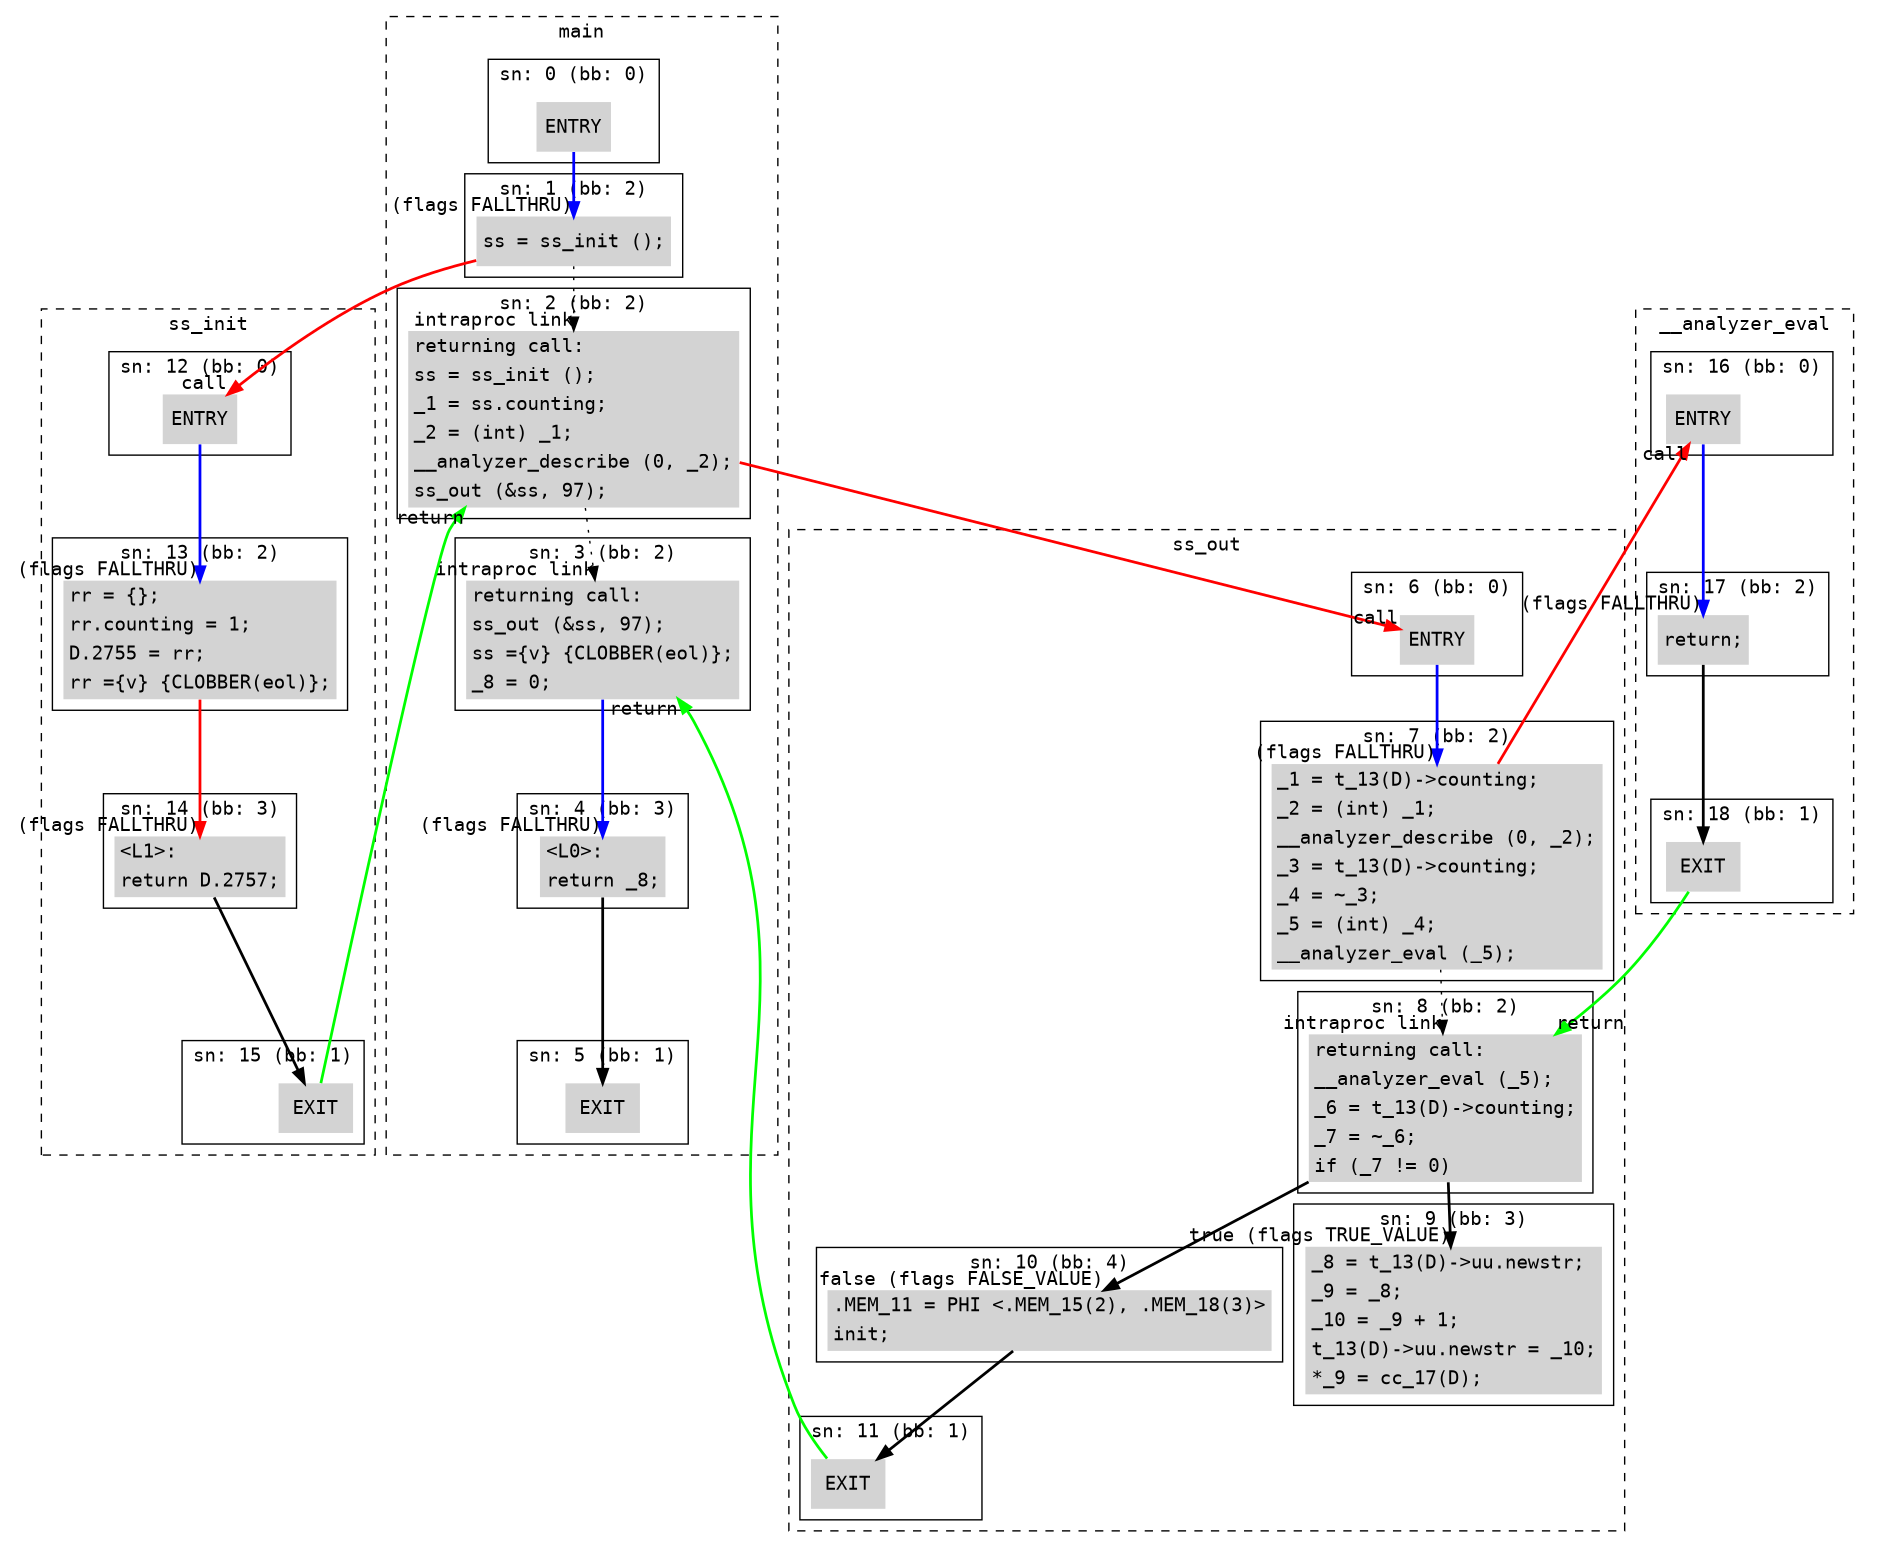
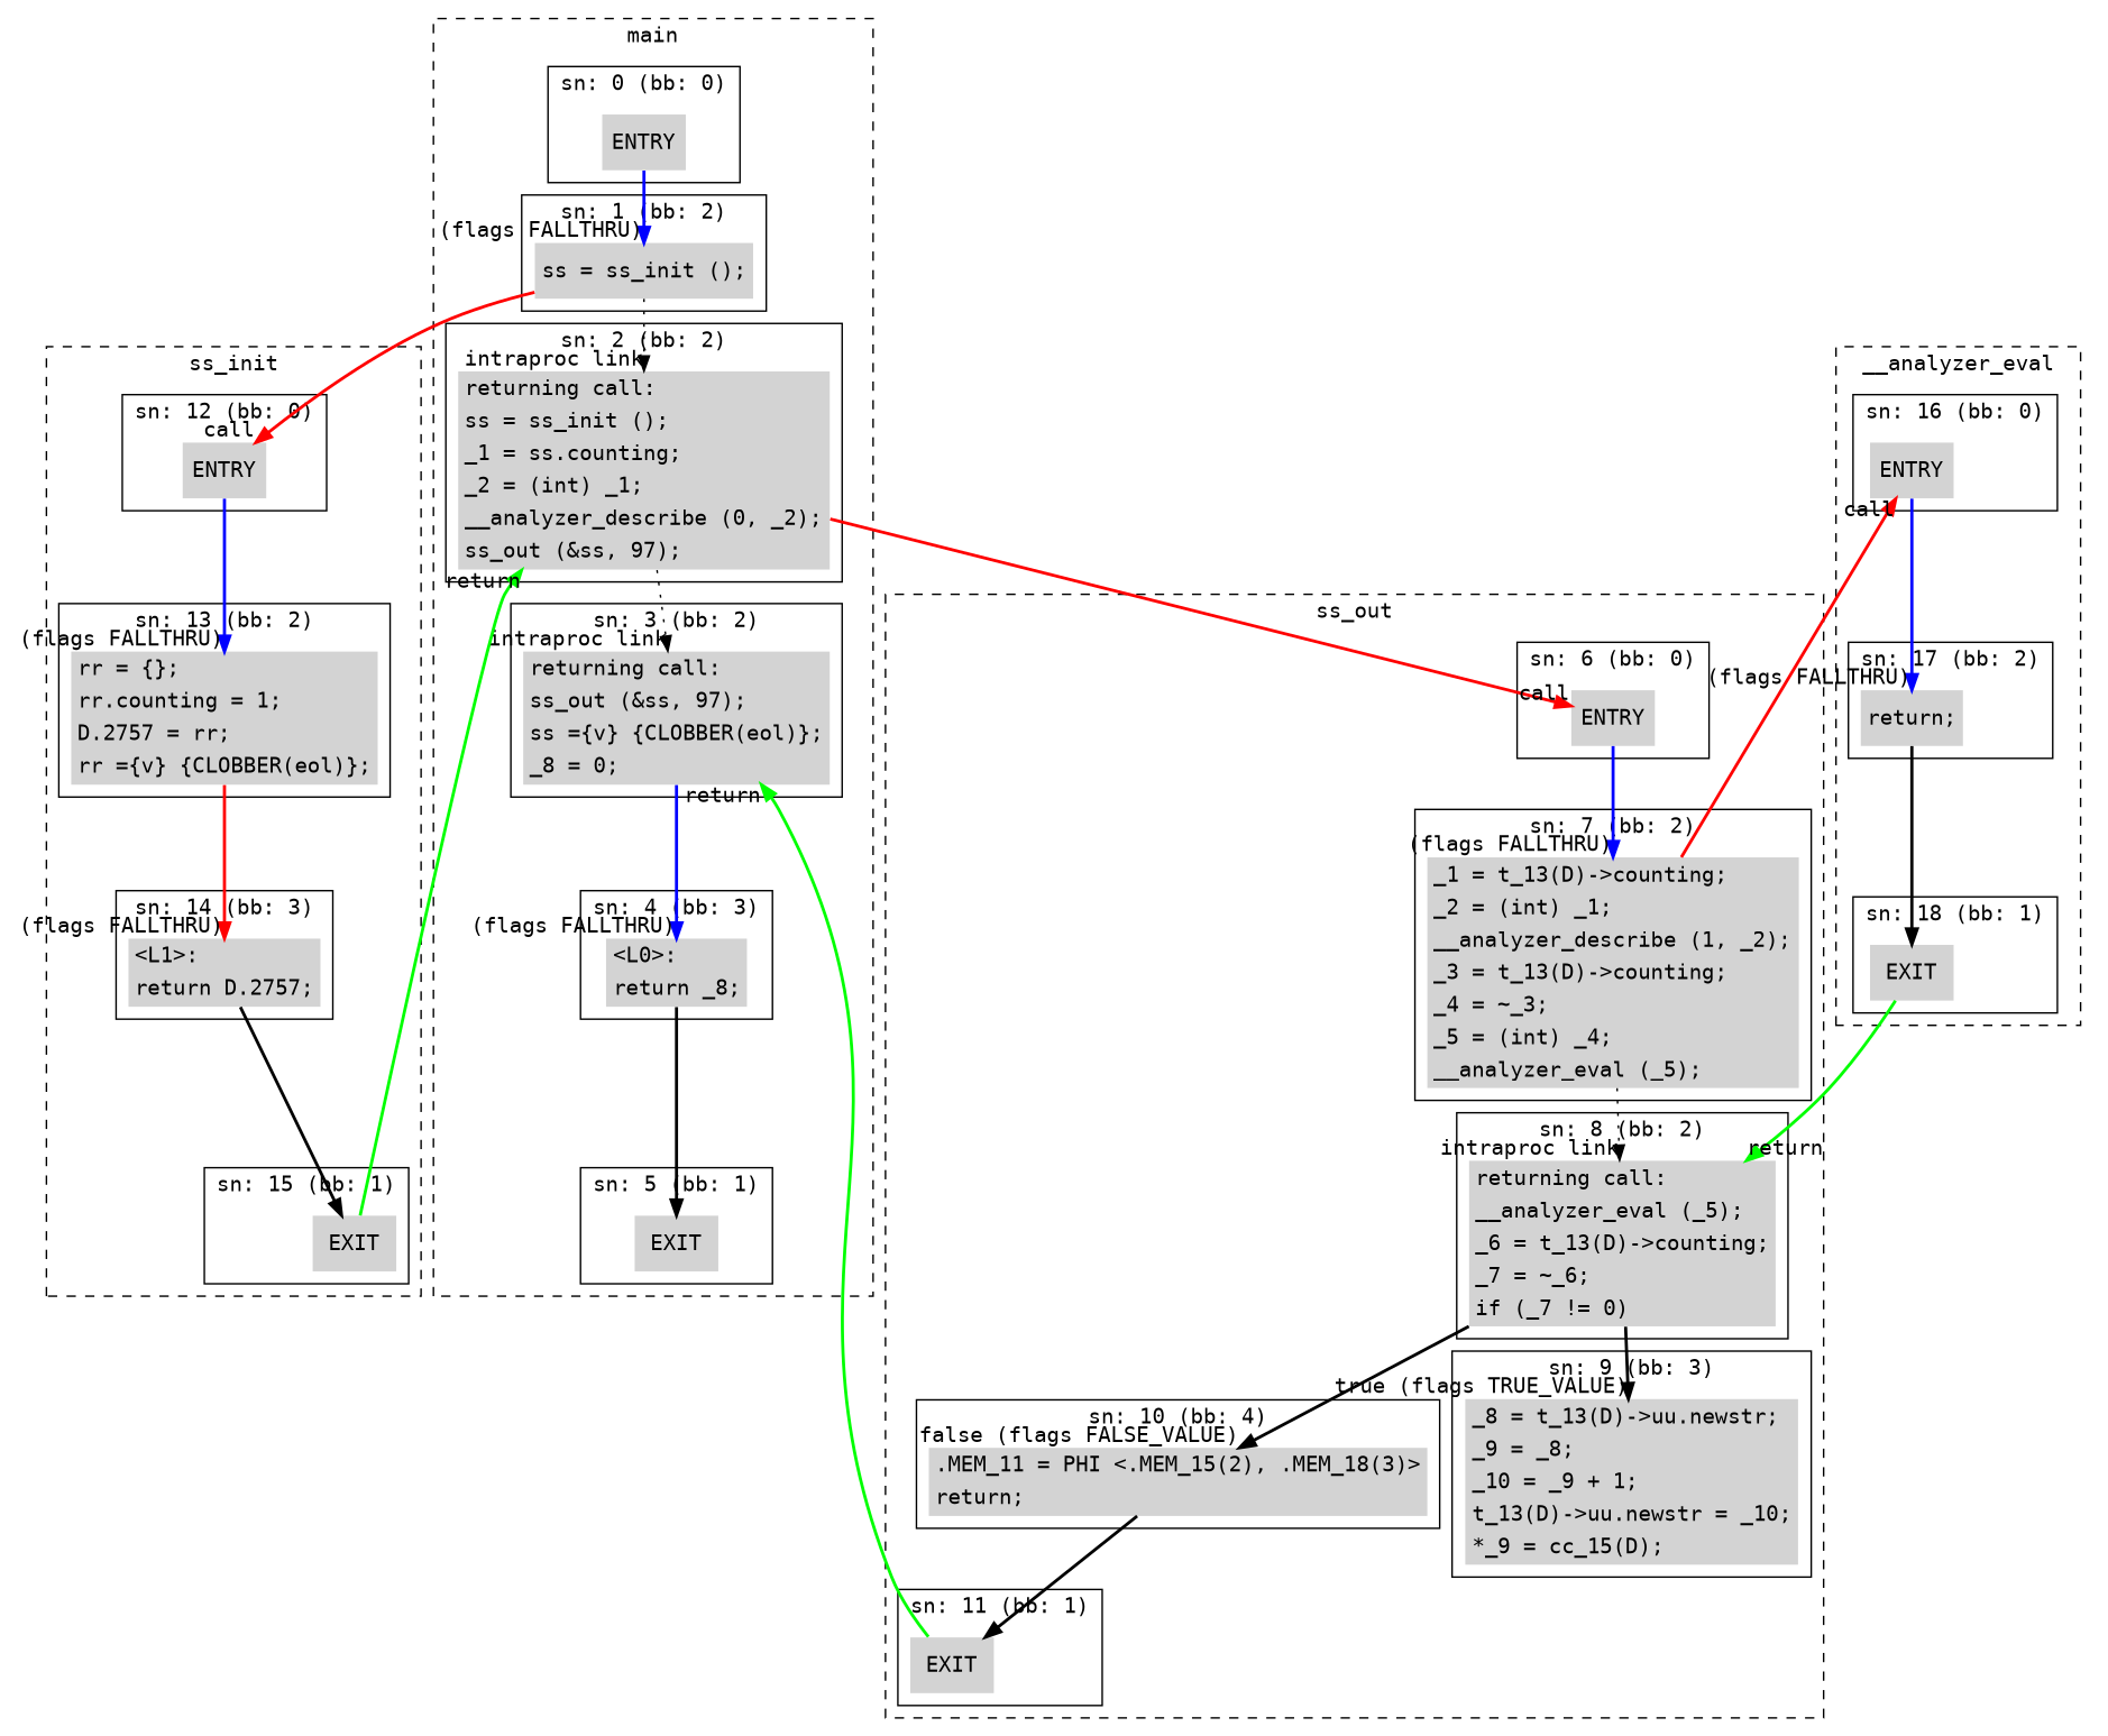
  digraph {
    compound=true
    fontname="DejaVu Sans Mono"
    node [fillcolor=lightgrey fontname="DejaVu Sans Mono" margin=0 shape=none style=filled]
    edge [color=black constraint=true fontname="DejaVu Sans Mono" style="solid,bold" weight=10]
    n1 [label=<<TABLE BORDER="0"><TR><TD>ENTRY</TD></TR> </TABLE>>]
    n2 [label=<<TABLE BORDER="0"><TR><TD ALIGN="LEFT">ss = ss_init ();</TD></TR> </TABLE>>]
    n3 [label=<<TABLE BORDER="0"><TR><TD ALIGN="LEFT">returning call: </TD></TR><TR><TD ALIGN="LEFT">ss = ss_init ();</TD></TR> <TR><TD ALIGN="LEFT">_1 = ss.counting;</TD></TR> <TR><TD ALIGN="LEFT">_2 = (int) _1;</TD></TR> <TR><TD ALIGN="LEFT">__analyzer_describe (0, _2);</TD></TR> <TR><TD ALIGN="LEFT">ss_out (&amp;ss, 97);</TD></TR> </TABLE>>]
    n4 [label=<<TABLE BORDER="0"><TR><TD ALIGN="LEFT">returning call: </TD></TR><TR><TD ALIGN="LEFT">ss_out (&amp;ss, 97);</TD></TR> <TR><TD ALIGN="LEFT">ss ={v} {CLOBBER(eol)};</TD></TR> <TR><TD ALIGN="LEFT">_8 = 0;</TD></TR> </TABLE>>]
    n5 [label=<<TABLE BORDER="0"><TR><TD ALIGN="LEFT">&lt;L0&gt;:</TD></TR> <TR><TD ALIGN="LEFT">return _8;</TD></TR> </TABLE>>]
    n6 [label=<<TABLE BORDER="0"><TR><TD>EXIT</TD></TR> </TABLE>>]
    n7 [label=<<TABLE BORDER="0"><TR><TD>ENTRY</TD></TR> </TABLE>>]
-   n8 [label=<<TABLE BORDER="0"><TR><TD ALIGN="LEFT">_1 = t_13(D)-&gt;counting;</TD></TR> <TR><TD ALIGN="LEFT">_2 = (int) _1;</TD></TR> <TR><TD ALIGN="LEFT">__analyzer_describe (0, _2);</TD></TR> <TR><TD ALIGN="LEFT">_3 = t_13(D)-&gt;counting;</TD></TR> <TR><TD ALIGN="LEFT">_4 = ~_3;</TD></TR> <TR><TD ALIGN="LEFT">_5 = (int) _4;</TD></TR> <TR><TD ALIGN="LEFT">__analyzer_eval (_5);</TD></TR> </TABLE>>]
+   n8 [label=<<TABLE BORDER="0"><TR><TD ALIGN="LEFT">_1 = t_13(D)-&gt;counting;</TD></TR> <TR><TD ALIGN="LEFT">_2 = (int) _1;</TD></TR> <TR><TD ALIGN="LEFT">__analyzer_describe (1, _2);</TD></TR> <TR><TD ALIGN="LEFT">_3 = t_13(D)-&gt;counting;</TD></TR> <TR><TD ALIGN="LEFT">_4 = ~_3;</TD></TR> <TR><TD ALIGN="LEFT">_5 = (int) _4;</TD></TR> <TR><TD ALIGN="LEFT">__analyzer_eval (_5);</TD></TR> </TABLE>>]
    n9 [label=<<TABLE BORDER="0"><TR><TD ALIGN="LEFT">returning call: </TD></TR><TR><TD ALIGN="LEFT">__analyzer_eval (_5);</TD></TR> <TR><TD ALIGN="LEFT">_6 = t_13(D)-&gt;counting;</TD></TR> <TR><TD ALIGN="LEFT">_7 = ~_6;</TD></TR> <TR><TD ALIGN="LEFT">if (_7 != 0)</TD></TR> </TABLE>>]
-   n10 [label=<<TABLE BORDER="0"><TR><TD ALIGN="LEFT">_8 = t_13(D)-&gt;uu.newstr;</TD></TR> <TR><TD ALIGN="LEFT">_9 = _8;</TD></TR> <TR><TD ALIGN="LEFT">_10 = _9 + 1;</TD></TR> <TR><TD ALIGN="LEFT">t_13(D)-&gt;uu.newstr = _10;</TD></TR> <TR><TD ALIGN="LEFT">*_9 = cc_17(D);</TD></TR> </TABLE>>]
-   n11 [label=<<TABLE BORDER="0"><TR><TD ALIGN="LEFT">.MEM_11 = PHI &lt;.MEM_15(2), .MEM_18(3)&gt;</TD></TR> <TR><TD ALIGN="LEFT">init;</TD></TR> </TABLE>>]
+   n10 [label=<<TABLE BORDER="0"><TR><TD ALIGN="LEFT">_8 = t_13(D)-&gt;uu.newstr;</TD></TR> <TR><TD ALIGN="LEFT">_9 = _8;</TD></TR> <TR><TD ALIGN="LEFT">_10 = _9 + 1;</TD></TR> <TR><TD ALIGN="LEFT">t_13(D)-&gt;uu.newstr = _10;</TD></TR> <TR><TD ALIGN="LEFT">*_9 = cc_15(D);</TD></TR> </TABLE>>]
+   n11 [label=<<TABLE BORDER="0"><TR><TD ALIGN="LEFT">.MEM_11 = PHI &lt;.MEM_15(2), .MEM_18(3)&gt;</TD></TR> <TR><TD ALIGN="LEFT">return;</TD></TR> </TABLE>>]
    n12 [label=<<TABLE BORDER="0"><TR><TD>EXIT</TD></TR> </TABLE>>]
    n13 [label=<<TABLE BORDER="0"><TR><TD>ENTRY</TD></TR> </TABLE>>]
-   n14 [label=<<TABLE BORDER="0"><TR><TD ALIGN="LEFT">rr = {};</TD></TR> <TR><TD ALIGN="LEFT">rr.counting = 1;</TD></TR> <TR><TD ALIGN="LEFT">D.2755 = rr;</TD></TR> <TR><TD ALIGN="LEFT">rr ={v} {CLOBBER(eol)};</TD></TR> </TABLE>>]
+   n14 [label=<<TABLE BORDER="0"><TR><TD ALIGN="LEFT">rr = {};</TD></TR> <TR><TD ALIGN="LEFT">rr.counting = 1;</TD></TR> <TR><TD ALIGN="LEFT">D.2757 = rr;</TD></TR> <TR><TD ALIGN="LEFT">rr ={v} {CLOBBER(eol)};</TD></TR> </TABLE>>]
    n15 [label=<<TABLE BORDER="0"><TR><TD>EXIT</TD></TR> </TABLE>>]
    n16 [label=<<TABLE BORDER="0"><TR><TD ALIGN="LEFT">&lt;L1&gt;:</TD></TR> <TR><TD ALIGN="LEFT">return D.2757;</TD></TR> </TABLE>>]
    n17 [label=<<TABLE BORDER="0"><TR><TD>ENTRY</TD></TR> </TABLE>>]
    n18 [label=<<TABLE BORDER="0"><TR><TD ALIGN="LEFT">return;</TD></TR> </TABLE>>]
    n19 [label=<<TABLE BORDER="0"><TR><TD>EXIT</TD></TR> </TABLE>>]
    subgraph cluster_1 {
      color=black
      label=main
      style=dashed
      subgraph cluster_2 {
        color=black
        fillcolor=lightgrey
        label="sn: 0 (bb: 0)"
        style=solid
        n1
      }
      subgraph cluster_3 {
        color=black
        fillcolor=lightgrey
        label="sn: 1 (bb: 2)"
        style=solid
        n2
      }
      subgraph cluster_4 {
        color=black
        fillcolor=lightgrey
        label="sn: 2 (bb: 2)"
        style=solid
        n3
      }
      subgraph cluster_5 {
        color=black
        fillcolor=lightgrey
        label="sn: 3 (bb: 2)"
        style=solid
        n4
      }
      subgraph cluster_6 {
        color=black
        fillcolor=lightgrey
        label="sn: 4 (bb: 3)"
        style=solid
        n5
      }
      subgraph cluster_7 {
        color=black
        fillcolor=lightgrey
        label="sn: 5 (bb: 1)"
        style=solid
        n6
      }
    }
    subgraph cluster_8 {
      color=black
      label=ss_out
      style=dashed
      subgraph cluster_9 {
        color=black
        fillcolor=lightgrey
        label="sn: 6 (bb: 0)"
        style=solid
        n7
      }
      subgraph cluster_10 {
        color=black
        fillcolor=lightgrey
        label="sn: 7 (bb: 2)"
        style=solid
        n8
      }
      subgraph cluster_11 {
        color=black
        fillcolor=lightgrey
        label="sn: 8 (bb: 2)"
        style=solid
        n9
      }
      subgraph cluster_12 {
        color=black
        fillcolor=lightgrey
        label="sn: 9 (bb: 3)"
        style=solid
        n10
      }
      subgraph cluster_13 {
        color=black
        fillcolor=lightgrey
        label="sn: 10 (bb: 4)"
        style=solid
        n11
      }
      subgraph cluster_14 {
        color=black
        fillcolor=lightgrey
        label="sn: 11 (bb: 1)"
        style=solid
        n12
      }
    }
    subgraph cluster_15 {
      color=black
      label=ss_init
      style=dashed
      subgraph cluster_16 {
        color=black
        fillcolor=lightgrey
        label="sn: 12 (bb: 0)"
        style=solid
        n13
      }
      subgraph cluster_17 {
        color=black
        fillcolor=lightgrey
        label="sn: 13 (bb: 2)"
        style=solid
        n14
      }
      subgraph cluster_18 {
        color=black
        fillcolor=lightgrey
        label="sn: 15 (bb: 1)"
        style=solid
        n15
      }
      subgraph cluster_19 {
        color=black
        fillcolor=lightgrey
        label="sn: 14 (bb: 3)"
        style=solid
        n16
      }
    }
    subgraph cluster_20 {
      color=black
      label=__analyzer_eval
      style=dashed
      subgraph cluster_21 {
        color=black
        fillcolor=lightgrey
        label="sn: 16 (bb: 0)"
        style=solid
        n17
      }
      subgraph cluster_22 {
        color=black
        fillcolor=lightgrey
        label="sn: 17 (bb: 2)"
        style=solid
        n18
      }
      subgraph cluster_23 {
        color=black
        fillcolor=lightgrey
        label="sn: 18 (bb: 1)"
        style=solid
        n19
      }
    }
    n1 -> n2 [color=blue headlabel=" (flags FALLTHRU)" weight=100]
    n1 -> n6 [headport=n style=invis tailport=s color="" weight=""]
    n2 -> n3 [headlabel="intraproc link" style=dotted]
    n2 -> n13 [color=red headlabel=call]
    n3 -> n4 [headlabel="intraproc link" style=dotted]
    n3 -> n7 [color=red headlabel=call]
    n4 -> n5 [color=blue headlabel=" (flags FALLTHRU)" weight=100]
    n5 -> n6
    n7 -> n8 [color=blue headlabel=" (flags FALLTHRU)" weight=100]
    n7 -> n12 [headport=n style=invis tailport=s color="" weight=""]
    n8 -> n9 [headlabel="intraproc link" style=dotted]
    n8 -> n17 [color=red headlabel=call]
    n9 -> n10 [headlabel="true (flags TRUE_VALUE)"]
    n9 -> n11 [headlabel="false (flags FALSE_VALUE)"]
    n11 -> n12
    n12 -> n4 [color=green headlabel=return]
    n13 -> n14 [color=blue headlabel=" (flags FALLTHRU)" weight=100]
    n13 -> n15 [headport=n style=invis tailport=s color="" weight=""]
    n14 -> n16 [color=red headlabel=" (flags FALLTHRU)" weight=100]
    n15 -> n3 [color=green headlabel=return]
    n16 -> n15
    n17 -> n18 [color=blue headlabel=" (flags FALLTHRU)" weight=100]
    n17 -> n19 [headport=n style=invis tailport=s color="" weight=""]
    n18 -> n19
    n19 -> n9 [color=green headlabel=return]
  }
